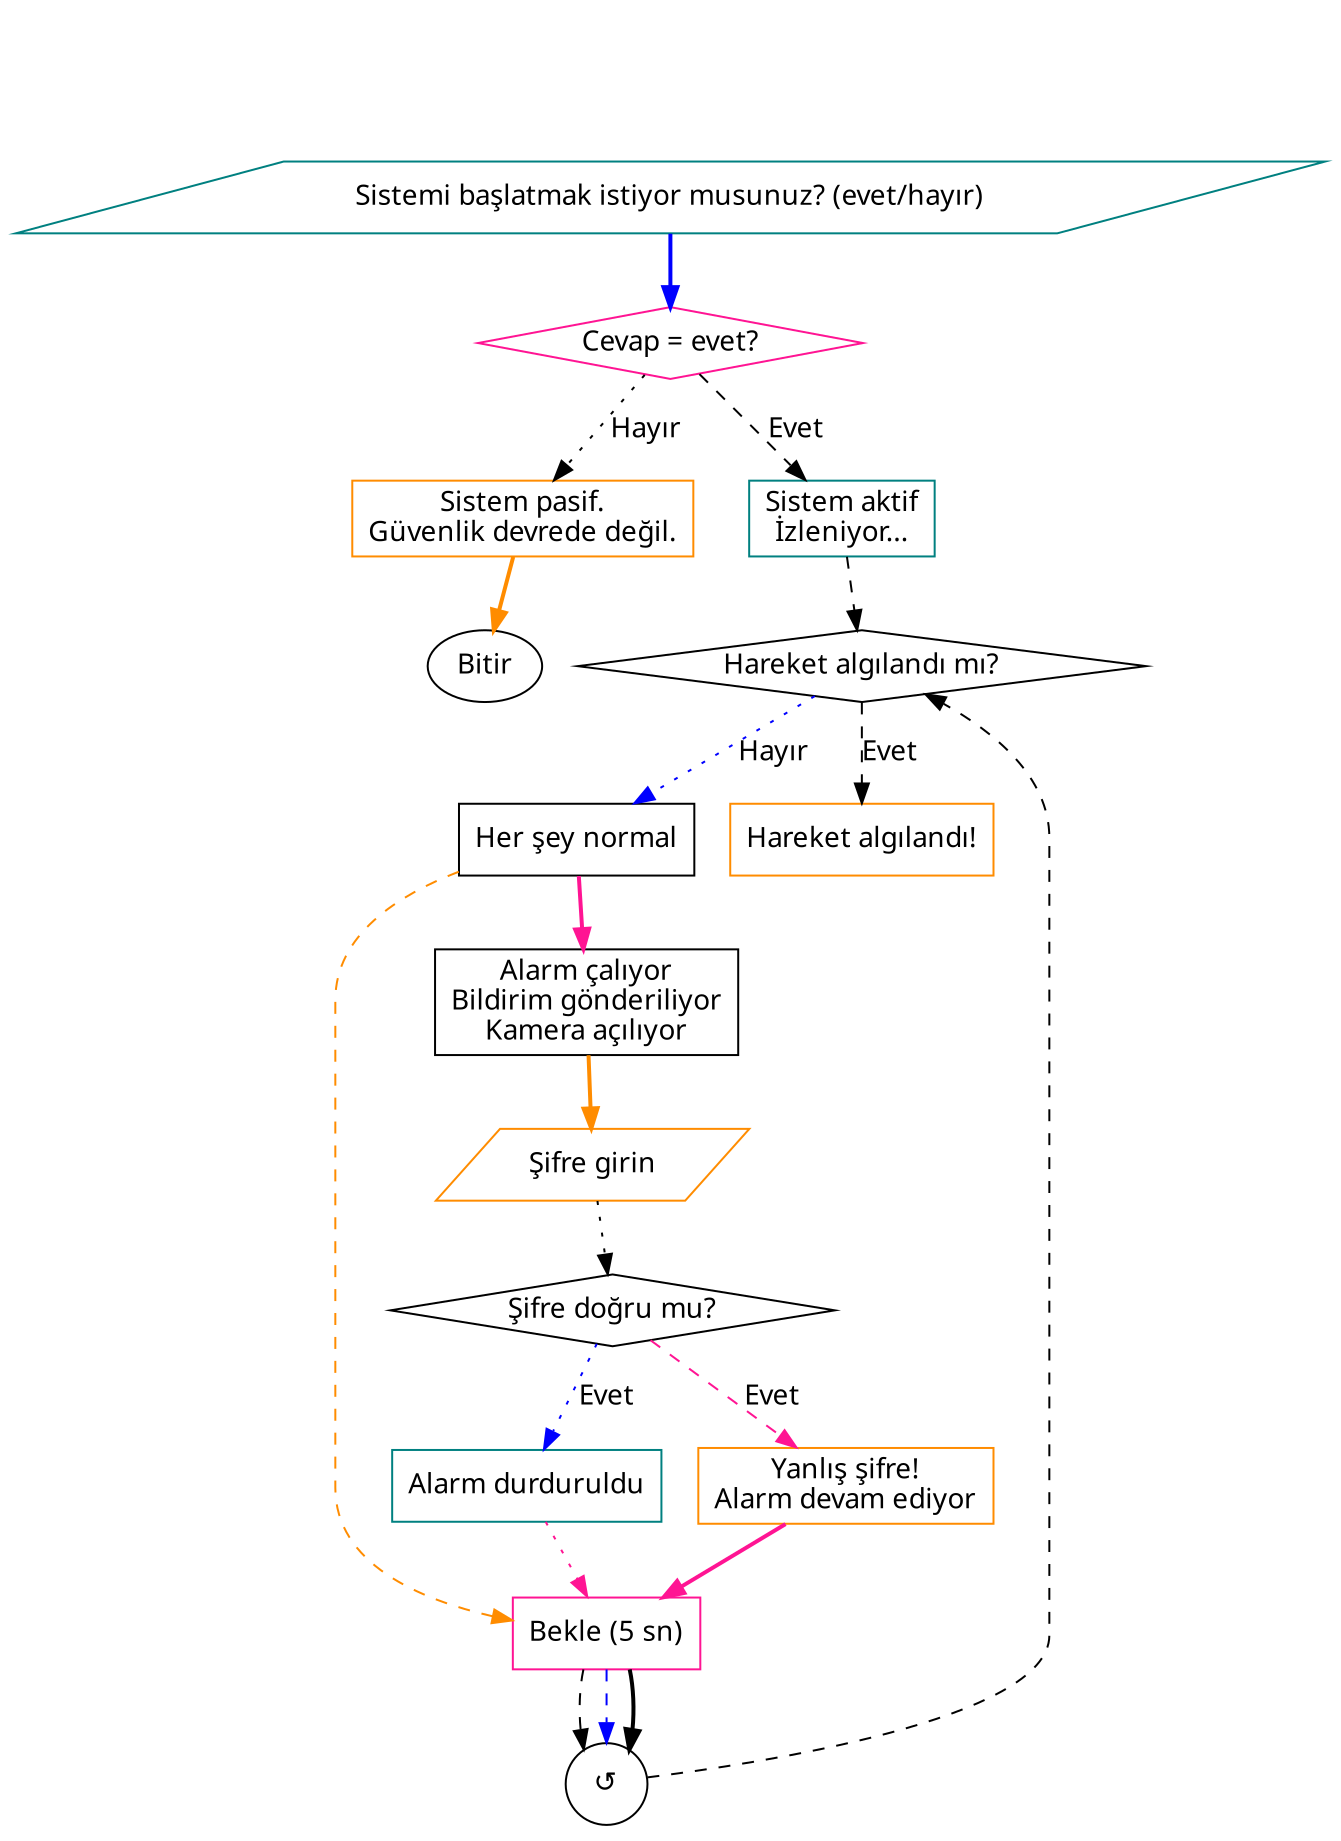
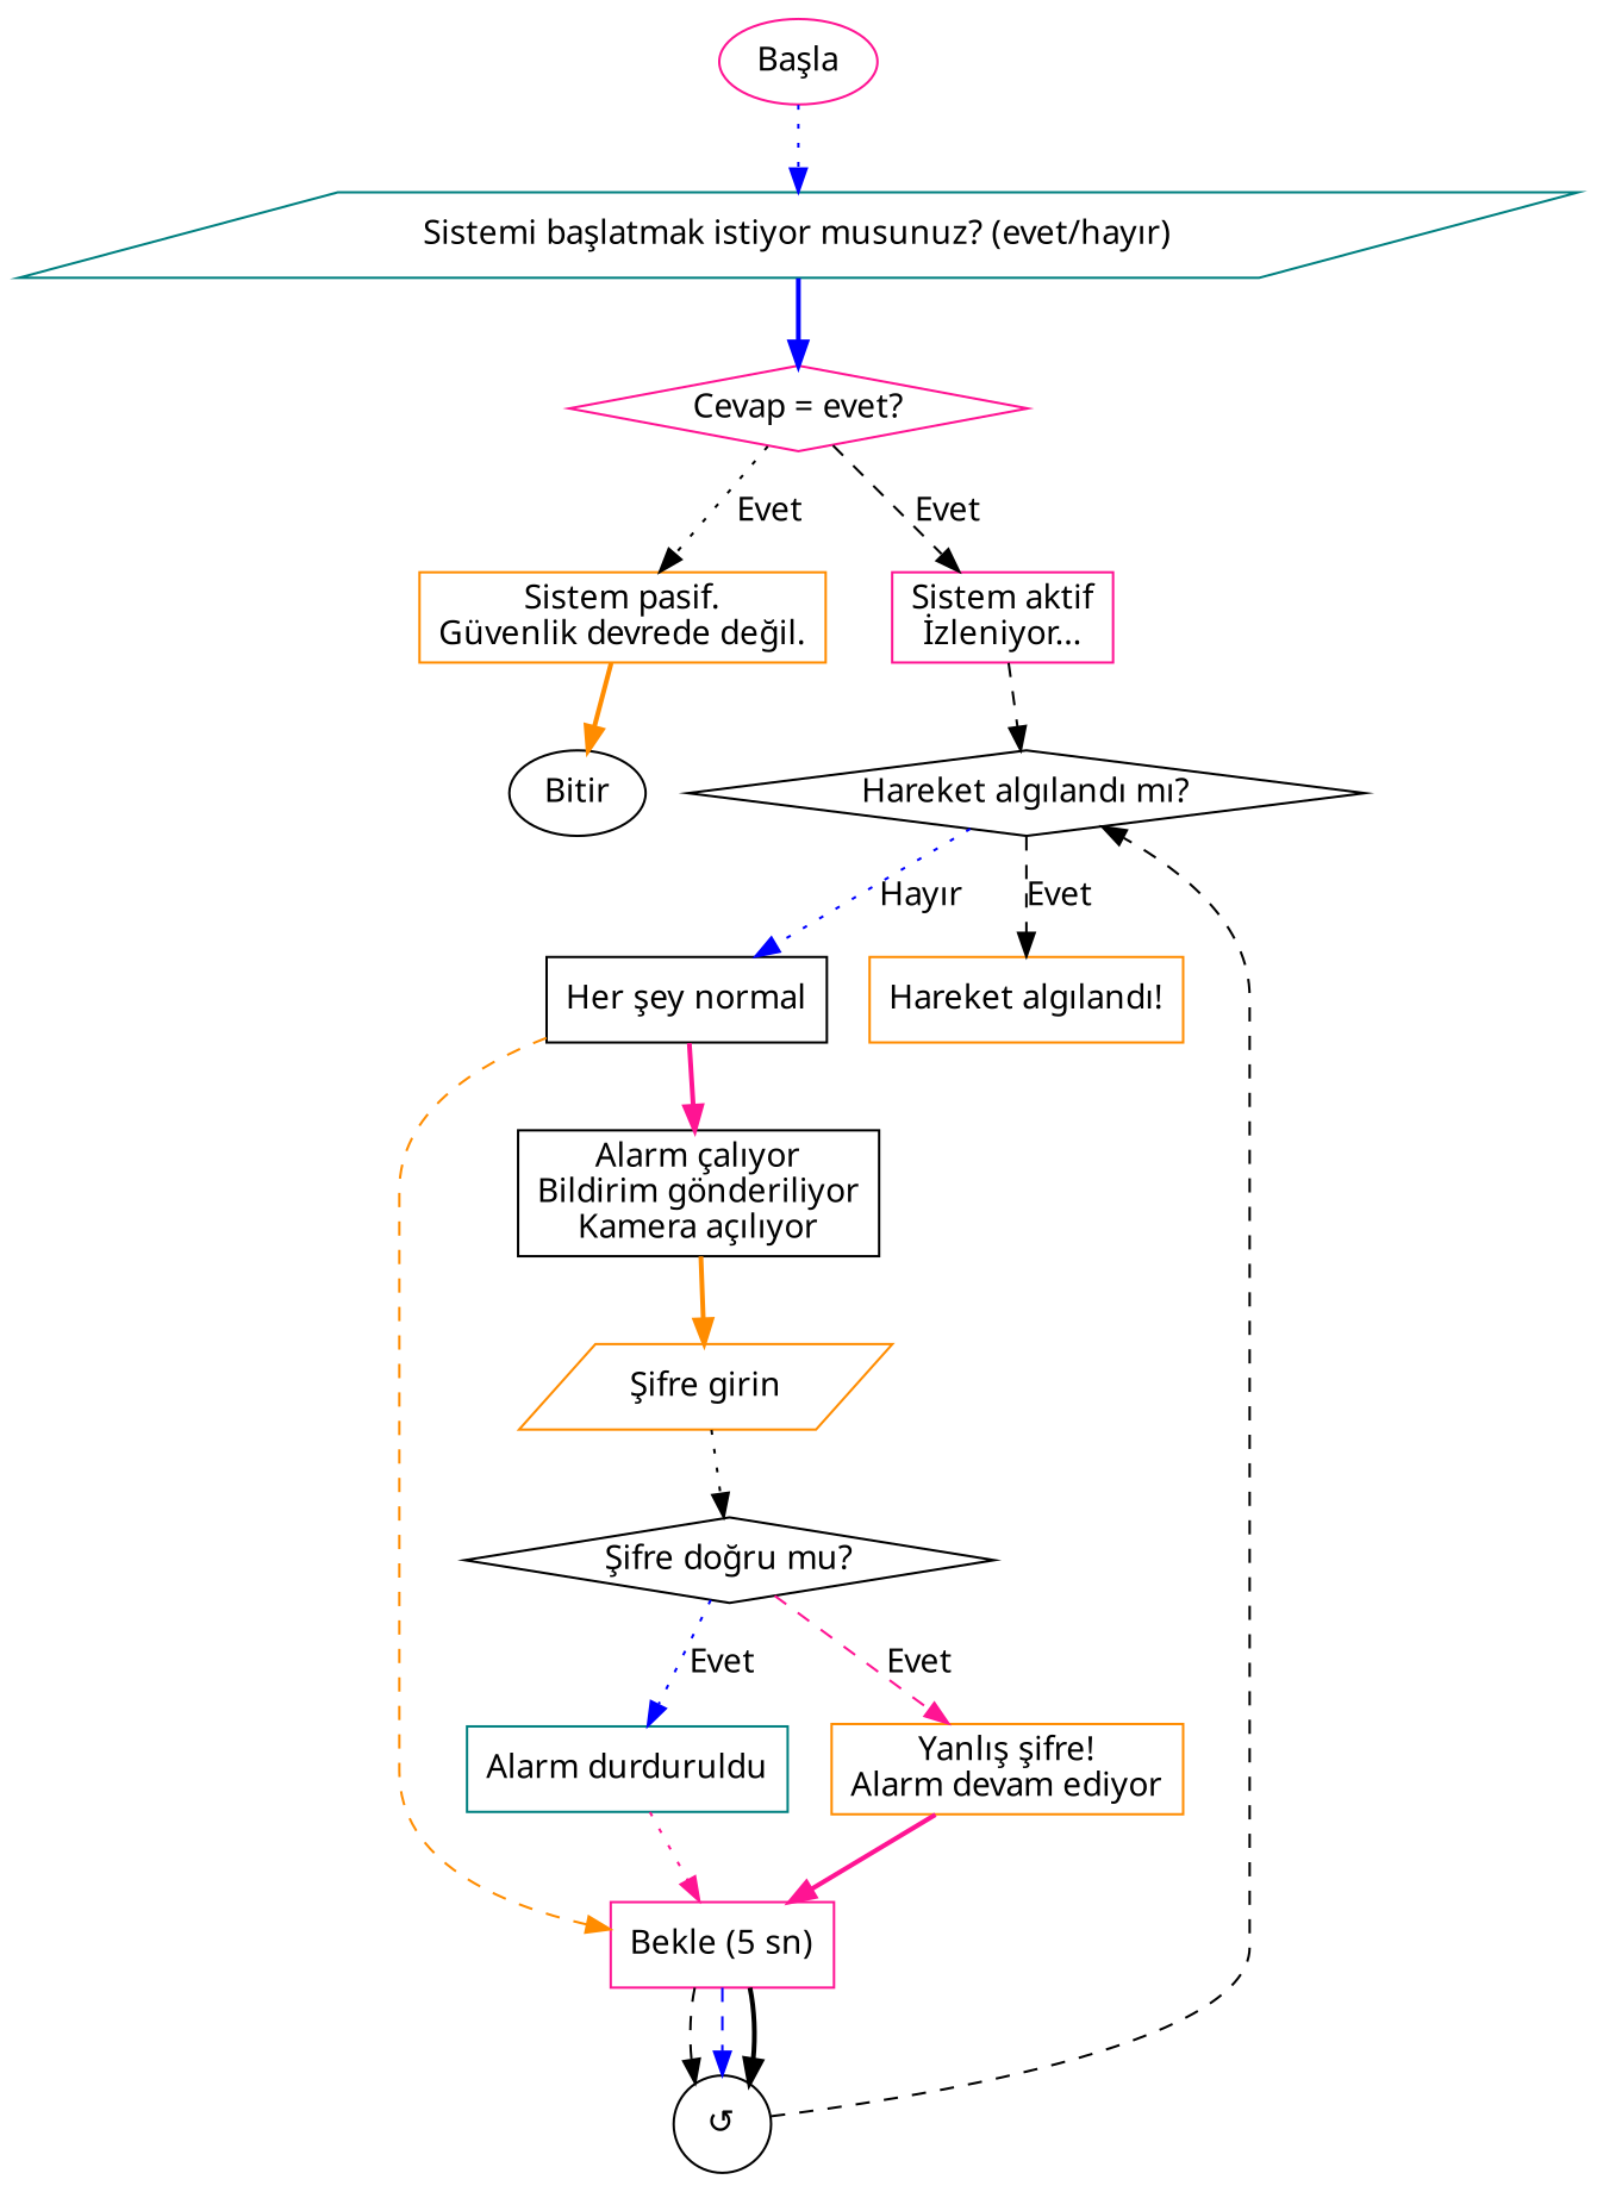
  digraph {
    fontname="Noto Sans"
    rankdir=TB
    node [color=black fontname="Noto Sans" shape=box]
    edge [color=black fontname="Noto Sans" style=dashed]
+   n1 [color=deeppink label="Başla" shape=oval]
    n2 [color=teal label="Sistemi başlatmak istiyor musunuz? (evet/hayır)" shape=parallelogram]
    n3 [color=deeppink label="Cevap = evet?" shape=diamond]
    n4 [color=darkorange label="Sistem pasif.\nGüvenlik devrede değil."]
-   n5 [color=teal label="Sistem aktif\nİzleniyor..."]
+   n5 [color=deeppink label="Sistem aktif\nİzleniyor..."]
    n6 [label=Bitir shape=oval]
    n7 [label="Hareket algılandı mı?" shape=diamond]
    n8 [label="Her şey normal"]
    n9 [color=darkorange label="Hareket algılandı!"]
    n10 [color=deeppink label="Bekle (5 sn)"]
    n11 [label="Alarm çalıyor\nBildirim gönderiliyor\nKamera açılıyor"]
    n12 [label="↺" shape=circle width=0.3]
    n13 [color=darkorange label="Şifre girin" shape=parallelogram]
    n14 [label="Şifre doğru mu?" shape=diamond]
    n15 [color=teal label="Alarm durduruldu"]
    n16 [color=darkorange label="Yanlış şifre!\nAlarm devam ediyor"]
+   n1 -> n2 [color=blue style=dotted]
    n2 -> n3 [color=blue style=bold]
-   n3 -> n4 [label="Hayır" style=dotted]
+   n3 -> n4 [label=Evet style=dotted]
    n3 -> n5 [label=Evet]
    n4 -> n6 [color=darkorange style=bold]
    n5 -> n7
    n7 -> n8 [color=blue label="Hayır" style=dotted]
    n7 -> n9 [label=Evet]
    n8 -> n10 [color=darkorange]
    n8 -> n11 [color=deeppink style=bold]
    n10 -> n12
    n10 -> n12 [color=blue]
    n10 -> n12 [style=bold]
    n11 -> n13 [color=darkorange style=bold]
    n12 -> n7
    n13 -> n14 [style=dotted]
    n14 -> n15 [color=blue label=Evet style=dotted]
    n14 -> n16 [color=deeppink label=Evet]
    n15 -> n10 [color=deeppink style=dotted]
    n16 -> n10 [color=deeppink style=bold]
  }
